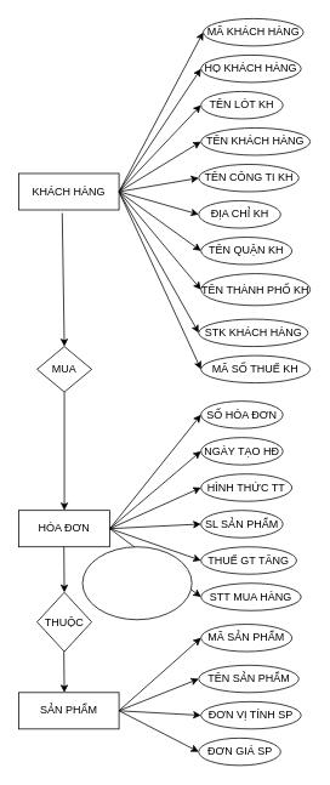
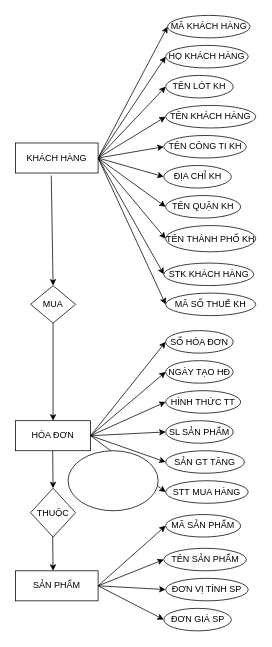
  <mxCell id="0" />
  <mxCell id="1" parent="0" />
  <mxCell id="2" value="&lt;font style=&quot;vertical-align: inherit;&quot;&gt;&lt;font style=&quot;vertical-align: inherit;&quot;&gt;HÓA ĐƠN&lt;/font&gt;&lt;/font&gt;" style="rounded=0;whiteSpace=wrap;html=1;" vertex="1" parent="1"><mxGeometry x="20" y="560" width="100" height="40" as="geometry" /></mxCell>
  <mxCell id="3" value="&lt;font style=&quot;vertical-align: inherit;&quot;&gt;&lt;font style=&quot;vertical-align: inherit;&quot;&gt;SẢN PHẨM&lt;/font&gt;&lt;/font&gt;" style="rounded=0;whiteSpace=wrap;html=1;" vertex="1" parent="1"><mxGeometry x="20" y="760" width="110" height="40" as="geometry" /></mxCell>
- <mxCell id="4" value="&lt;font style=&quot;vertical-align: inherit;&quot;&gt;&lt;font style=&quot;vertical-align: inherit;&quot;&gt;THUẾ GT TĂNG&lt;/font&gt;&lt;/font&gt;" style="ellipse;whiteSpace=wrap;html=1;" vertex="1" parent="1"><mxGeometry x="220" y="600" width="105" height="30" as="geometry" /></mxCell>
+ <mxCell id="4" value="&lt;font style=&quot;vertical-align: inherit;&quot;&gt;&lt;font style=&quot;vertical-align: inherit;&quot;&gt;SẢN GT TĂNG&lt;/font&gt;&lt;/font&gt;" style="ellipse;whiteSpace=wrap;html=1;" vertex="1" parent="1"><mxGeometry x="220" y="600" width="105" height="30" as="geometry" /></mxCell>
  <mxCell id="5" value="&lt;font style=&quot;vertical-align: inherit;&quot;&gt;&lt;font style=&quot;vertical-align: inherit;&quot;&gt;SL SẢN PHẨM&lt;/font&gt;&lt;/font&gt;" style="ellipse;whiteSpace=wrap;html=1;" vertex="1" parent="1"><mxGeometry x="220" y="560" width="90" height="30" as="geometry" /></mxCell>
  <mxCell id="6" value="&lt;font style=&quot;vertical-align: inherit;&quot;&gt;&lt;font style=&quot;vertical-align: inherit;&quot;&gt;STT MUA HÀNG&lt;/font&gt;&lt;/font&gt;" style="ellipse;whiteSpace=wrap;html=1;" vertex="1" parent="1"><mxGeometry x="220" y="640" width="110" height="30" as="geometry" /></mxCell>
  <mxCell id="7" value="&lt;font style=&quot;vertical-align: inherit;&quot;&gt;&lt;font style=&quot;vertical-align: inherit;&quot;&gt;HÌNH THỨC TT&lt;/font&gt;&lt;/font&gt;" style="ellipse;whiteSpace=wrap;html=1;" vertex="1" parent="1"><mxGeometry x="220" y="520" width="100" height="30" as="geometry" /></mxCell>
  <mxCell id="8" value="&lt;font style=&quot;vertical-align: inherit;&quot;&gt;&lt;font style=&quot;vertical-align: inherit;&quot;&gt;NGÀY TẠO HĐ&lt;/font&gt;&lt;/font&gt;" style="ellipse;whiteSpace=wrap;html=1;" vertex="1" parent="1"><mxGeometry x="220" y="480" width="90" height="30" as="geometry" /></mxCell>
  <mxCell id="9" value="&lt;font style=&quot;vertical-align: inherit;&quot;&gt;&lt;font style=&quot;vertical-align: inherit;&quot;&gt;SỐ HÓA ĐƠN&lt;/font&gt;&lt;/font&gt;" style="ellipse;whiteSpace=wrap;html=1;" vertex="1" parent="1"><mxGeometry x="220" y="440" width="90" height="30" as="geometry" /></mxCell>
  <mxCell id="10" value="" style="endArrow=classic;html=1;rounded=0;entryX=0;entryY=0.5;entryDx=0;entryDy=0;exitX=1;exitY=0.5;exitDx=0;exitDy=0;" edge="1" parent="1" source="2" target="9"><mxGeometry width="50" height="50" relative="1" as="geometry"><mxPoint x="330" y="720" as="sourcePoint" /><mxPoint x="380" y="670" as="targetPoint" /><Array as="points" /></mxGeometry></mxCell>
  <mxCell id="11" value="" style="endArrow=classic;html=1;rounded=0;entryX=0;entryY=0.5;entryDx=0;entryDy=0;" edge="1" parent="1" target="8"><mxGeometry width="50" height="50" relative="1" as="geometry"><mxPoint x="120" y="580" as="sourcePoint" /><mxPoint x="170" y="530" as="targetPoint" /></mxGeometry></mxCell>
  <mxCell id="12" value="" style="endArrow=classic;html=1;rounded=0;entryX=0;entryY=0.5;entryDx=0;entryDy=0;" edge="1" parent="1" target="7"><mxGeometry width="50" height="50" relative="1" as="geometry"><mxPoint x="120" y="580" as="sourcePoint" /><mxPoint x="170" y="530" as="targetPoint" /><Array as="points" /></mxGeometry></mxCell>
  <mxCell id="13" value="" style="endArrow=classic;html=1;rounded=0;entryX=0;entryY=0.5;entryDx=0;entryDy=0;" edge="1" parent="1" target="5"><mxGeometry width="50" height="50" relative="1" as="geometry"><mxPoint x="120" y="580" as="sourcePoint" /><mxPoint x="170" y="530" as="targetPoint" /></mxGeometry></mxCell>
  <mxCell id="14" value="" style="endArrow=classic;html=1;rounded=0;entryX=0;entryY=0.5;entryDx=0;entryDy=0;" edge="1" parent="1" target="4"><mxGeometry width="50" height="50" relative="1" as="geometry"><mxPoint x="120" y="580" as="sourcePoint" /><mxPoint x="170" y="530" as="targetPoint" /></mxGeometry></mxCell>
  <mxCell id="15" value="" style="endArrow=classic;html=1;rounded=0;exitX=1;exitY=0.5;exitDx=0;exitDy=0;entryX=0;entryY=0.5;entryDx=0;entryDy=0;" edge="1" parent="1" source="2" target="6"><mxGeometry width="50" height="50" relative="1" as="geometry"><mxPoint x="120" y="590" as="sourcePoint" /><mxPoint x="170" y="540" as="targetPoint" /></mxGeometry></mxCell>
  <mxCell id="16" value="&lt;font style=&quot;vertical-align: inherit;&quot;&gt;&lt;font style=&quot;vertical-align: inherit;&quot;&gt;ĐƠN GIÁ SP&lt;/font&gt;&lt;/font&gt;" style="ellipse;whiteSpace=wrap;html=1;" vertex="1" parent="1"><mxGeometry x="217.5" y="810" width="90" height="30" as="geometry" /></mxCell>
  <mxCell id="17" value="&lt;font style=&quot;vertical-align: inherit;&quot;&gt;&lt;font style=&quot;vertical-align: inherit;&quot;&gt;ĐƠN VỊ TÍNH SP&lt;/font&gt;&lt;/font&gt;" style="ellipse;whiteSpace=wrap;html=1;" vertex="1" parent="1"><mxGeometry x="220" y="770" width="110" height="30" as="geometry" /></mxCell>
  <mxCell id="18" value="&lt;font style=&quot;vertical-align: inherit;&quot;&gt;&lt;font style=&quot;vertical-align: inherit;&quot;&gt;TÊN SẢN PHẨM&lt;/font&gt;&lt;/font&gt;" style="ellipse;whiteSpace=wrap;html=1;" vertex="1" parent="1"><mxGeometry x="217.5" y="730" width="110" height="30" as="geometry" /></mxCell>
  <mxCell id="19" value="&lt;font style=&quot;vertical-align: inherit;&quot;&gt;&lt;font style=&quot;vertical-align: inherit;&quot;&gt;MÃ SẢN PHẨM&lt;/font&gt;&lt;/font&gt;" style="ellipse;whiteSpace=wrap;html=1;" vertex="1" parent="1"><mxGeometry x="220" y="685" width="100" height="30" as="geometry" /></mxCell>
  <mxCell id="20" value="" style="endArrow=classic;html=1;rounded=0;entryX=0;entryY=0.5;entryDx=0;entryDy=0;exitX=1;exitY=0.5;exitDx=0;exitDy=0;" edge="1" parent="1" source="3" target="19"><mxGeometry width="50" height="50" relative="1" as="geometry"><mxPoint x="140" y="460" as="sourcePoint" /><mxPoint x="230" y="655" as="targetPoint" /></mxGeometry></mxCell>
  <mxCell id="21" value="" style="endArrow=classic;html=1;rounded=0;entryX=0;entryY=0.5;entryDx=0;entryDy=0;" edge="1" parent="1" target="18"><mxGeometry width="50" height="50" relative="1" as="geometry"><mxPoint x="130" y="780" as="sourcePoint" /><mxPoint x="230" y="710" as="targetPoint" /></mxGeometry></mxCell>
  <mxCell id="22" value="" style="endArrow=classic;html=1;rounded=0;entryX=0;entryY=0.5;entryDx=0;entryDy=0;exitX=1;exitY=0.5;exitDx=0;exitDy=0;" edge="1" parent="1" source="3" target="17"><mxGeometry width="50" height="50" relative="1" as="geometry"><mxPoint x="140" y="790" as="sourcePoint" /><mxPoint x="227.5" y="755" as="targetPoint" /></mxGeometry></mxCell>
  <mxCell id="23" value="" style="endArrow=classic;html=1;rounded=0;entryX=0;entryY=0.5;entryDx=0;entryDy=0;" edge="1" parent="1" target="16"><mxGeometry width="50" height="50" relative="1" as="geometry"><mxPoint x="130" y="780" as="sourcePoint" /><mxPoint x="230" y="795" as="targetPoint" /></mxGeometry></mxCell>
  <mxCell id="24" value="&lt;font style=&quot;vertical-align: inherit;&quot;&gt;&lt;font style=&quot;vertical-align: inherit;&quot;&gt;KHÁCH HÀNG&lt;/font&gt;&lt;/font&gt;" style="rounded=0;whiteSpace=wrap;html=1;" vertex="1" parent="1"><mxGeometry x="20" y="190" width="110" height="40" as="geometry" /></mxCell>
  <mxCell id="25" value="&lt;font style=&quot;vertical-align: inherit;&quot;&gt;&lt;font style=&quot;vertical-align: inherit;&quot;&gt;&lt;font style=&quot;vertical-align: inherit;&quot;&gt;&lt;font style=&quot;vertical-align: inherit;&quot;&gt;MÃ KHÁCH HÀNG&lt;/font&gt;&lt;/font&gt;&lt;/font&gt;&lt;/font&gt;" style="ellipse;whiteSpace=wrap;html=1;" vertex="1" parent="1"><mxGeometry x="222.5" y="20" width="110" height="30" as="geometry" /></mxCell>
  <mxCell id="26" value="&lt;font style=&quot;vertical-align: inherit;&quot;&gt;&lt;font style=&quot;vertical-align: inherit;&quot;&gt;MÃ SỐ THUẾ KH&lt;/font&gt;&lt;/font&gt;" style="ellipse;whiteSpace=wrap;html=1;" vertex="1" parent="1"><mxGeometry x="220" y="390" width="120" height="30" as="geometry" /></mxCell>
  <mxCell id="27" value="&lt;font style=&quot;vertical-align: inherit;&quot;&gt;&lt;font style=&quot;vertical-align: inherit;&quot;&gt;STK KHÁCH HÀNG&lt;/font&gt;&lt;/font&gt;" style="ellipse;whiteSpace=wrap;html=1;" vertex="1" parent="1"><mxGeometry x="217.5" y="350" width="120" height="30" as="geometry" /></mxCell>
  <mxCell id="28" value="&lt;font style=&quot;vertical-align: inherit;&quot;&gt;&lt;font style=&quot;vertical-align: inherit;&quot;&gt;TÊN THÀNH PHỐ KH&lt;/font&gt;&lt;/font&gt;" style="ellipse;whiteSpace=wrap;html=1;" vertex="1" parent="1"><mxGeometry x="220" y="300" width="120" height="35" as="geometry" /></mxCell>
  <mxCell id="29" value="&lt;font style=&quot;vertical-align: inherit;&quot;&gt;&lt;font style=&quot;vertical-align: inherit;&quot;&gt;TÊN QUẬN KH&lt;/font&gt;&lt;/font&gt;" style="ellipse;whiteSpace=wrap;html=1;" vertex="1" parent="1"><mxGeometry x="220" y="260" width="100" height="30" as="geometry" /></mxCell>
  <mxCell id="30" value="&lt;font style=&quot;vertical-align: inherit;&quot;&gt;&lt;font style=&quot;vertical-align: inherit;&quot;&gt;ĐỊA CHỈ KH&lt;/font&gt;&lt;/font&gt;" style="ellipse;whiteSpace=wrap;html=1;" vertex="1" parent="1"><mxGeometry x="217.5" y="220" width="90" height="30" as="geometry" /></mxCell>
  <mxCell id="31" value="&lt;font style=&quot;vertical-align: inherit;&quot;&gt;&lt;font style=&quot;vertical-align: inherit;&quot;&gt;TÊN CÔNG TI KH&lt;/font&gt;&lt;/font&gt;" style="ellipse;whiteSpace=wrap;html=1;" vertex="1" parent="1"><mxGeometry x="217.5" y="180" width="110" height="30" as="geometry" /></mxCell>
  <mxCell id="32" value="&lt;font style=&quot;vertical-align: inherit;&quot;&gt;&lt;font style=&quot;vertical-align: inherit;&quot;&gt;TÊN KHÁCH HÀNG&lt;/font&gt;&lt;/font&gt;" style="ellipse;whiteSpace=wrap;html=1;" vertex="1" parent="1"><mxGeometry x="220" y="140" width="120" height="30" as="geometry" /></mxCell>
  <mxCell id="33" value="&lt;font style=&quot;vertical-align: inherit;&quot;&gt;&lt;font style=&quot;vertical-align: inherit;&quot;&gt;TÊN LÓT KH&lt;/font&gt;&lt;/font&gt;" style="ellipse;whiteSpace=wrap;html=1;" vertex="1" parent="1"><mxGeometry x="220" y="100" width="90" height="30" as="geometry" /></mxCell>
  <mxCell id="34" value="&lt;font style=&quot;vertical-align: inherit;&quot;&gt;&lt;font style=&quot;vertical-align: inherit;&quot;&gt;HỌ KHÁCH HÀNG&lt;/font&gt;&lt;/font&gt;" style="ellipse;whiteSpace=wrap;html=1;" vertex="1" parent="1"><mxGeometry x="220" y="60" width="110" height="30" as="geometry" /></mxCell>
  <mxCell id="35" value="" style="endArrow=classic;html=1;rounded=0;entryX=0;entryY=0.5;entryDx=0;entryDy=0;" edge="1" parent="1" target="25"><mxGeometry width="50" height="50" relative="1" as="geometry"><mxPoint x="130" y="210" as="sourcePoint" /><mxPoint x="180" y="160" as="targetPoint" /></mxGeometry></mxCell>
  <mxCell id="36" value="" style="endArrow=classic;html=1;rounded=0;entryX=0;entryY=0.5;entryDx=0;entryDy=0;" edge="1" parent="1" target="34"><mxGeometry width="50" height="50" relative="1" as="geometry"><mxPoint x="130" y="210" as="sourcePoint" /><mxPoint x="230" y="45" as="targetPoint" /></mxGeometry></mxCell>
  <mxCell id="37" value="" style="endArrow=classic;html=1;rounded=0;entryX=0;entryY=0.5;entryDx=0;entryDy=0;" edge="1" parent="1" target="33"><mxGeometry width="50" height="50" relative="1" as="geometry"><mxPoint x="130" y="210" as="sourcePoint" /><mxPoint x="240" y="55" as="targetPoint" /></mxGeometry></mxCell>
  <mxCell id="38" value="" style="endArrow=classic;html=1;rounded=0;entryX=0;entryY=0.5;entryDx=0;entryDy=0;exitX=1;exitY=0.5;exitDx=0;exitDy=0;" edge="1" parent="1" source="24" target="32"><mxGeometry width="50" height="50" relative="1" as="geometry"><mxPoint x="160" y="240" as="sourcePoint" /><mxPoint x="250" y="65" as="targetPoint" /></mxGeometry></mxCell>
  <mxCell id="39" value="" style="endArrow=classic;html=1;rounded=0;entryX=0;entryY=0.5;entryDx=0;entryDy=0;" edge="1" parent="1" target="31"><mxGeometry width="50" height="50" relative="1" as="geometry"><mxPoint x="130" y="210" as="sourcePoint" /><mxPoint x="260" y="75" as="targetPoint" /></mxGeometry></mxCell>
  <mxCell id="40" value="" style="endArrow=classic;html=1;rounded=0;entryX=0;entryY=0.5;entryDx=0;entryDy=0;exitX=1;exitY=0.5;exitDx=0;exitDy=0;" edge="1" parent="1" source="24" target="30"><mxGeometry width="50" height="50" relative="1" as="geometry"><mxPoint x="180" y="260" as="sourcePoint" /><mxPoint x="270" y="85" as="targetPoint" /></mxGeometry></mxCell>
  <mxCell id="41" value="" style="endArrow=classic;html=1;rounded=0;entryX=0;entryY=0.5;entryDx=0;entryDy=0;" edge="1" parent="1" target="29"><mxGeometry width="50" height="50" relative="1" as="geometry"><mxPoint x="130" y="210" as="sourcePoint" /><mxPoint x="227.5" y="245" as="targetPoint" /></mxGeometry></mxCell>
  <mxCell id="42" value="" style="endArrow=classic;html=1;rounded=0;entryX=0;entryY=0.5;entryDx=0;entryDy=0;" edge="1" parent="1" target="28"><mxGeometry width="50" height="50" relative="1" as="geometry"><mxPoint x="130" y="210" as="sourcePoint" /><mxPoint x="237.5" y="255" as="targetPoint" /></mxGeometry></mxCell>
  <mxCell id="43" value="" style="endArrow=classic;html=1;rounded=0;entryX=0;entryY=0.5;entryDx=0;entryDy=0;" edge="1" parent="1" target="27"><mxGeometry width="50" height="50" relative="1" as="geometry"><mxPoint x="130" y="210" as="sourcePoint" /><mxPoint x="247.5" y="265" as="targetPoint" /></mxGeometry></mxCell>
  <mxCell id="44" value="" style="endArrow=classic;html=1;rounded=0;entryX=0;entryY=0.5;entryDx=0;entryDy=0;" edge="1" parent="1" target="26"><mxGeometry width="50" height="50" relative="1" as="geometry"><mxPoint x="130" y="210" as="sourcePoint" /><mxPoint x="257.5" y="275" as="targetPoint" /></mxGeometry></mxCell>
  <mxCell id="45" value="&lt;font style=&quot;vertical-align: inherit;&quot;&gt;&lt;font style=&quot;vertical-align: inherit;&quot;&gt;THUỘC&lt;/font&gt;&lt;/font&gt;" style="rhombus;whiteSpace=wrap;html=1;" vertex="1" parent="1"><mxGeometry x="40" y="650" width="60" height="65" as="geometry" /></mxCell>
  <mxCell id="46" value="&lt;font style=&quot;vertical-align: inherit;&quot;&gt;&lt;font style=&quot;vertical-align: inherit;&quot;&gt;MUA&lt;/font&gt;&lt;/font&gt;" style="rhombus;whiteSpace=wrap;html=1;" vertex="1" parent="1"><mxGeometry x="40" y="380" width="60" height="50" as="geometry" /></mxCell>
  <mxCell id="47" value="" style="endArrow=classic;html=1;rounded=0;exitX=0.433;exitY=1.085;exitDx=0;exitDy=0;exitPerimeter=0;entryX=0.5;entryY=0;entryDx=0;entryDy=0;" edge="1" parent="1" source="24" target="46"><mxGeometry width="50" height="50" relative="1" as="geometry"><mxPoint x="100" y="610" as="sourcePoint" /><mxPoint x="150" y="560" as="targetPoint" /></mxGeometry></mxCell>
  <mxCell id="48" value="" style="endArrow=classic;html=1;rounded=0;exitX=0.5;exitY=1;exitDx=0;exitDy=0;entryX=0.5;entryY=0;entryDx=0;entryDy=0;" edge="1" parent="1" source="46" target="2"><mxGeometry width="50" height="50" relative="1" as="geometry"><mxPoint x="100" y="540" as="sourcePoint" /><mxPoint x="150" y="490" as="targetPoint" /></mxGeometry></mxCell>
  <mxCell id="49" value="" style="endArrow=classic;html=1;rounded=0;exitX=0.5;exitY=1;exitDx=0;exitDy=0;entryX=0.5;entryY=0;entryDx=0;entryDy=0;" edge="1" parent="1" target="45"><mxGeometry width="50" height="50" relative="1" as="geometry"><mxPoint x="69.5" y="600" as="sourcePoint" /><mxPoint x="69.5" y="730" as="targetPoint" /></mxGeometry></mxCell>
  <mxCell id="50" value="" style="endArrow=classic;html=1;rounded=0;exitX=0.5;exitY=1;exitDx=0;exitDy=0;" edge="1" parent="1"><mxGeometry width="50" height="50" relative="1" as="geometry"><mxPoint x="69.5" y="715" as="sourcePoint" /><mxPoint x="70" y="760" as="targetPoint" /></mxGeometry></mxCell>
  <mxCell id="51" value="" style="ellipse;whiteSpace=wrap;html=1;" vertex="1" parent="1"><mxGeometry x="90" y="600" width="120" height="80" as="geometry" /></mxCell>
